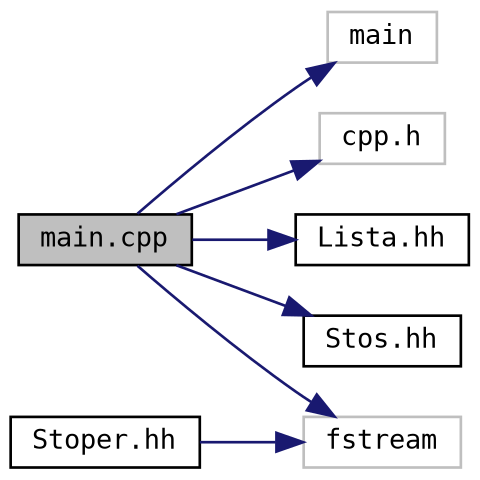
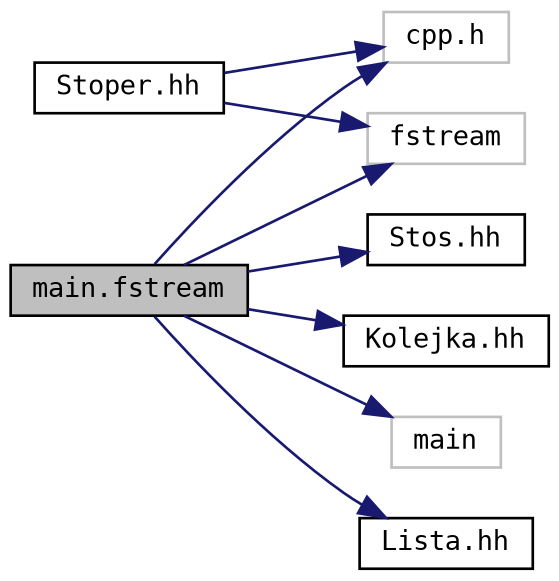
  digraph {
    fontname="DejaVu Sans Mono"
    rankdir=LR
    node [color=black fillcolor=white fontname="DejaVu Sans Mono" fontsize=10 shape=record style=filled]
    edge [color=midnightblue fontname="DejaVu Sans Mono" fontsize=10 labelfontname=Helvetica labelfontsize=10 style=solid]
-   n1 [fillcolor=grey75 fontcolor=black height=0.2 label="main.cpp" width=0.4]
+   n1 [fillcolor=grey75 fontcolor=black height=0.2 label="main.fstream" width=0.4]
    n2 [color=grey75 height=0.2 label=main width=0.4]
    n3 [color=grey75 height=0.2 label="cpp.h" width=0.4]
    n4 [color=grey75 height=0.2 label=fstream width=0.4]
    n5 [height=0.2 label="Lista.hh" width=0.4]
    n6 [height=0.2 label="Stos.hh" width=0.4]
+   n7 [height=0.2 label="Kolejka.hh" width=0.4]
    n8 [height=0.2 label="Stoper.hh" width=0.4]
    n1 -> n2
    n1 -> n3
    n1 -> n4
    n1 -> n5
    n1 -> n6
+   n1 -> n7
+   n8 -> n3
    n8 -> n4
  }
